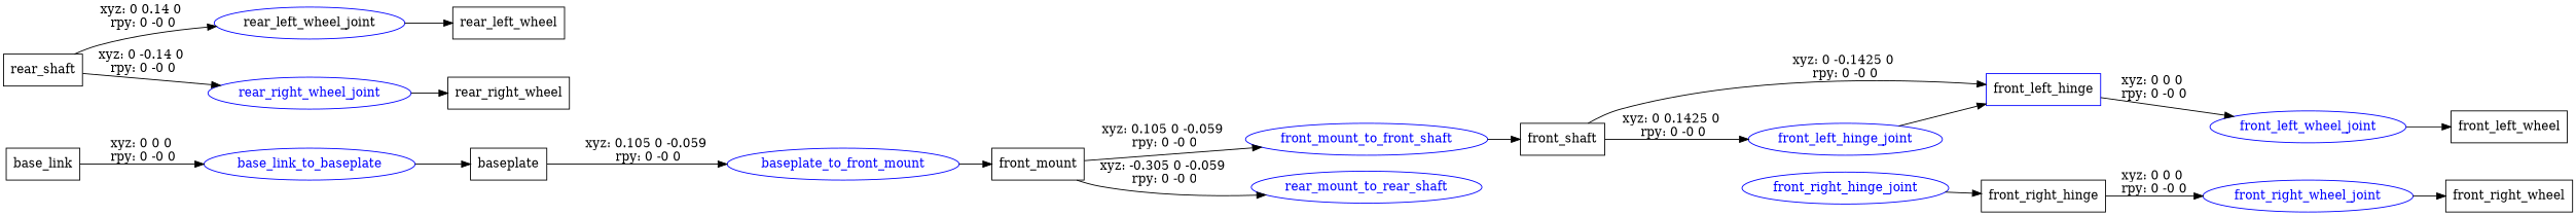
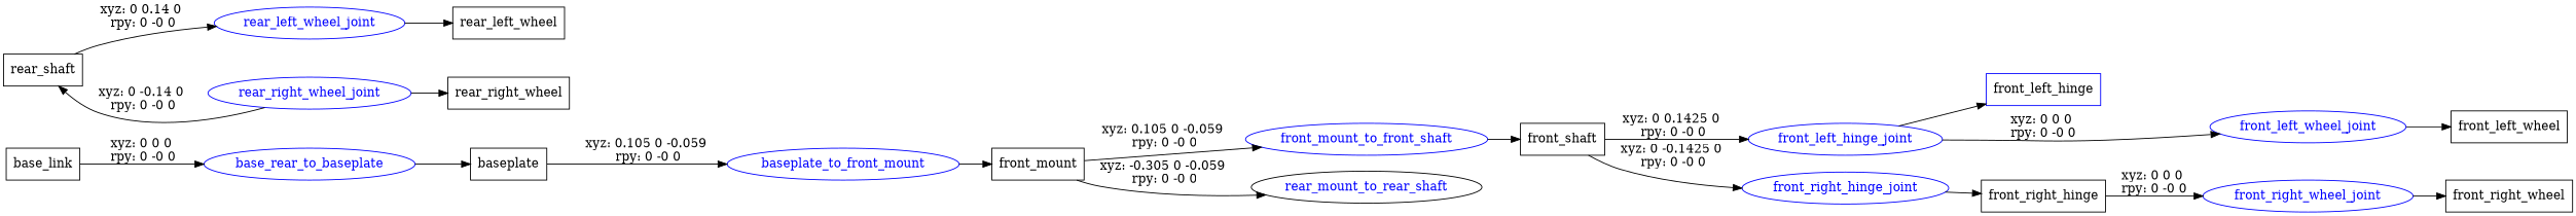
  digraph {
    rankdir=LR
    node [shape=box color=blue]
    n1 [label=base_link color=""]
-   base_link_to_baseplate [fontcolor=blue shape=ellipse]
+   base_link_to_baseplate [fontcolor=blue shape=ellipse label=base_rear_to_baseplate]
    n3 [label=baseplate color=""]
    baseplate_to_front_mount [fontcolor=blue shape=ellipse]
    n5 [label=front_mount color=""]
    front_mount_to_front_shaft [fontcolor=blue shape=ellipse]
-   rear_mount_to_rear_shaft [fontcolor=blue shape=ellipse]
+   rear_mount_to_rear_shaft [color=black fontcolor=blue shape=ellipse]
    n8 [label=front_shaft color=""]
    front_left_hinge_joint [fontcolor=blue shape=ellipse]
    front_right_hinge_joint [fontcolor=blue shape=ellipse]
    n11 [label=front_left_hinge]
    n12 [label=front_right_hinge color=""]
    front_left_wheel_joint [fontcolor=blue shape=ellipse]
    n14 [label=front_left_wheel color=""]
    front_right_wheel_joint [fontcolor=blue shape=ellipse]
    n16 [label=front_right_wheel color=""]
    n17 [label=rear_shaft color=""]
-   rear_left_wheel_joint [fontcolor=black shape=ellipse]
+   rear_left_wheel_joint [fontcolor=blue shape=ellipse]
    rear_right_wheel_joint [fontcolor=blue shape=ellipse]
    n20 [label=rear_left_wheel color=""]
    n21 [label=rear_right_wheel color=""]
    n1 -> base_link_to_baseplate [label="xyz: 0 0 0 \nrpy: 0 -0 0"]
    base_link_to_baseplate -> n3
    n3 -> baseplate_to_front_mount [label="xyz: 0.105 0 -0.059 \nrpy: 0 -0 0"]
    baseplate_to_front_mount -> n5
    n5 -> front_mount_to_front_shaft [label="xyz: 0.105 0 -0.059 \nrpy: 0 -0 0"]
    n5 -> rear_mount_to_rear_shaft [label="xyz: -0.305 0 -0.059 \nrpy: 0 -0 0"]
    front_mount_to_front_shaft -> n8
    n8 -> front_left_hinge_joint [label="xyz: 0 0.1425 0 \nrpy: 0 -0 0"]
-   n8 -> n11 [label="xyz: 0 -0.1425 0 \nrpy: 0 -0 0"]
+   n8 -> front_right_hinge_joint [label="xyz: 0 -0.1425 0 \nrpy: 0 -0 0"]
    front_left_hinge_joint -> n11
    front_right_hinge_joint -> n12
-   n11 -> front_left_wheel_joint [label="xyz: 0 0 0 \nrpy: 0 -0 0"]
+   front_left_hinge_joint -> front_left_wheel_joint [label="xyz: 0 0 0 \nrpy: 0 -0 0"]
    n12 -> front_right_wheel_joint [label="xyz: 0 0 0 \nrpy: 0 -0 0"]
    front_left_wheel_joint -> n14
    front_right_wheel_joint -> n16
    n17 -> rear_left_wheel_joint [label="xyz: 0 0.14 0 \nrpy: 0 -0 0"]
-   n17 -> rear_right_wheel_joint [label="xyz: 0 -0.14 0 \nrpy: 0 -0 0"]
+   rear_right_wheel_joint -> n17 [label="xyz: 0 -0.14 0 \nrpy: 0 -0 0"]
    rear_left_wheel_joint -> n20
    rear_right_wheel_joint -> n21
  }
